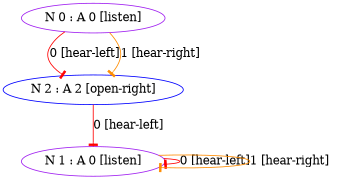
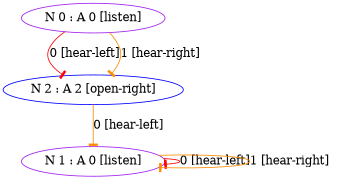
  digraph {
    node [color=purple]
    edge [arrowhead=tee color=red]
    n1 [label="N 0 : A 0 [listen]"]
    n2 [color=blue label="N 2 : A 2 [open-right]"]
    n3 [label="N 1 : A 0 [listen]"]
    n1 -> n2 [label="0 [hear-left]"]
    n1 -> n2 [color=darkorange label="1 [hear-right]"]
-   n2 -> n3 [label="0 [hear-left]"]
+   n2 -> n3 [color=darkorange label="0 [hear-left]"]
    n3 -> n3 [label="0 [hear-left]"]
    n3 -> n3 [color=darkorange label="1 [hear-right]"]
  }
